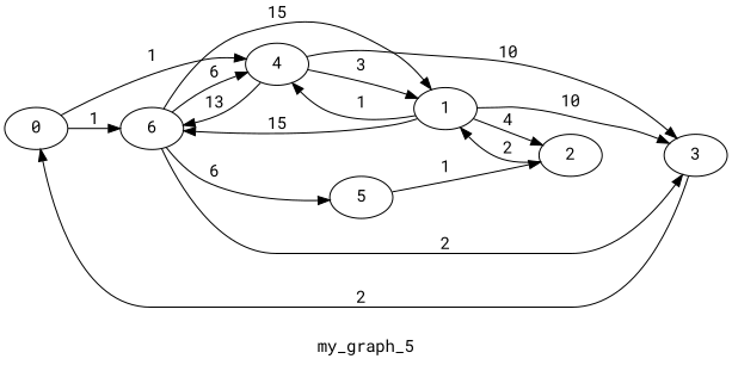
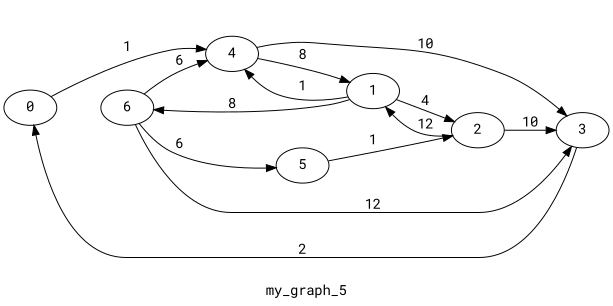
  digraph {
    fontname="Roboto Mono"
    label=my_graph_5
    rankdir=LR
    node [fontname="Roboto Mono"]
    edge [fontname="Roboto Mono"]
    0
    6
    4
    3
    1
    5
    2
-   0 -> 6 [label=1]
    0 -> 4 [label=1]
    6 -> 4 [label=6]
-   6 -> 3 [label=2]
-   6 -> 1 [label=15]
+   6 -> 3 [label=12]
    6 -> 5 [label=6]
-   4 -> 6 [label=13]
    4 -> 3 [label=10]
-   4 -> 1 [label=3]
+   4 -> 1 [label=8]
    3 -> 0 [label=2]
-   1 -> 6 [label=15]
+   1 -> 6 [label=8]
    1 -> 4 [label=1]
    1 -> 2 [label=4]
    5 -> 2 [label=1]
-   1 -> 3 [label=10]
-   2 -> 1 [label=2]
+   2 -> 3 [label=10]
+   2 -> 1 [label=12]
  }
